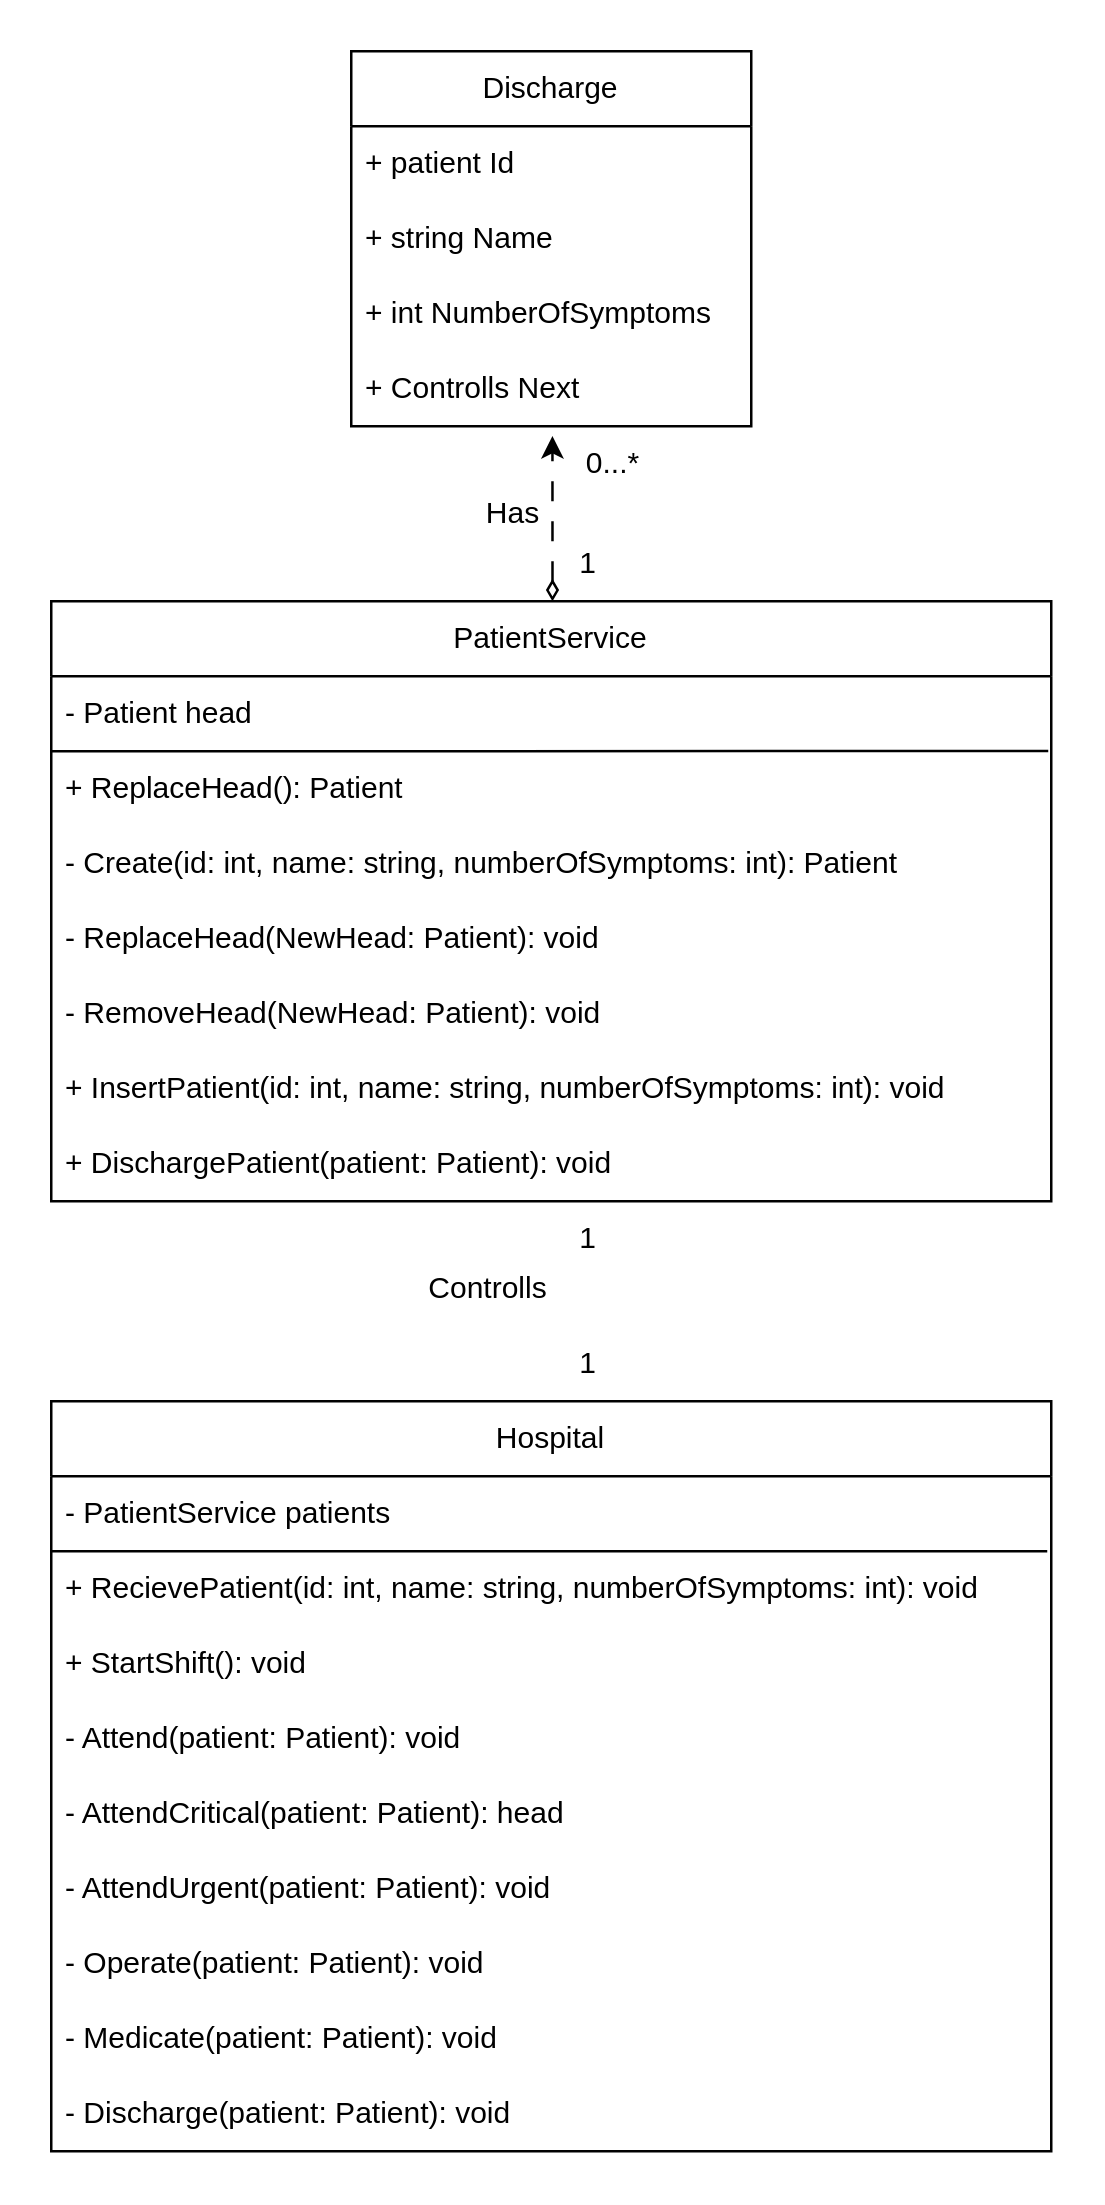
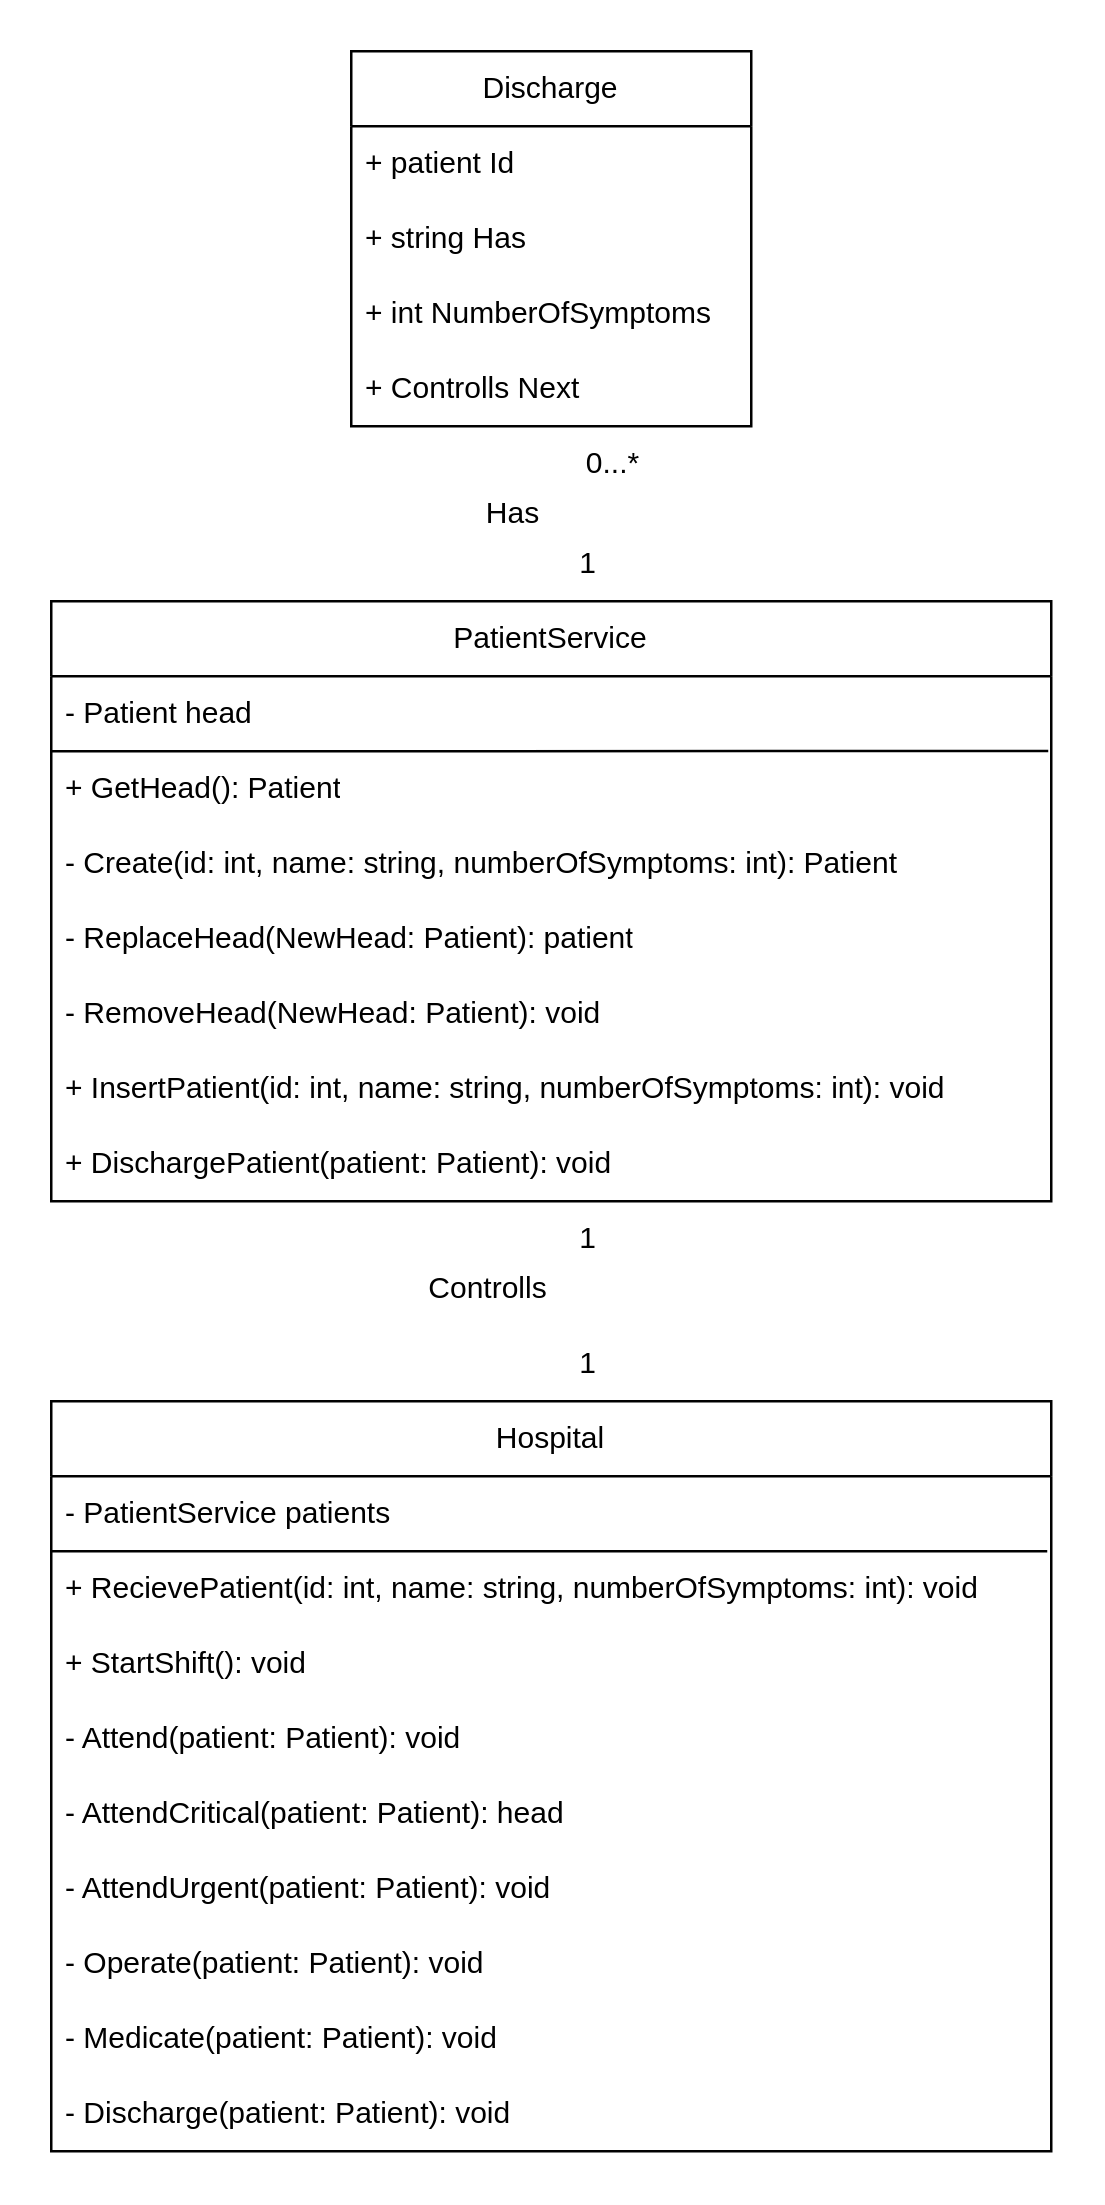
  <mxCell id="0" />
  <mxCell id="1" parent="0" />
  <mxCell id="2" value="Discharge" style="swimlane;fontStyle=0;childLayout=stackLayout;horizontal=1;startSize=30;horizontalStack=0;resizeParent=1;resizeParentMax=0;resizeLast=0;collapsible=1;marginBottom=0;whiteSpace=wrap;html=1;" vertex="1" parent="1"><mxGeometry x="140" y="20" width="160" height="150" as="geometry" /></mxCell>
  <mxCell id="3" value="+ patient Id" style="text;strokeColor=none;fillColor=none;align=left;verticalAlign=middle;spacingLeft=4;spacingRight=4;overflow=hidden;points=[[0,0.5],[1,0.5]];portConstraint=eastwest;rotatable=0;whiteSpace=wrap;html=1;" vertex="1" parent="2"><mxGeometry y="30" width="160" height="30" as="geometry" /></mxCell>
- <mxCell id="4" value="+ string Name" style="text;strokeColor=none;fillColor=none;align=left;verticalAlign=middle;spacingLeft=4;spacingRight=4;overflow=hidden;points=[[0,0.5],[1,0.5]];portConstraint=eastwest;rotatable=0;whiteSpace=wrap;html=1;" vertex="1" parent="2"><mxGeometry y="60" width="160" height="30" as="geometry" /></mxCell>
+ <mxCell id="4" value="+ string Has" style="text;strokeColor=none;fillColor=none;align=left;verticalAlign=middle;spacingLeft=4;spacingRight=4;overflow=hidden;points=[[0,0.5],[1,0.5]];portConstraint=eastwest;rotatable=0;whiteSpace=wrap;html=1;" vertex="1" parent="2"><mxGeometry y="60" width="160" height="30" as="geometry" /></mxCell>
  <mxCell id="5" value="+ int NumberOfSymptoms" style="text;strokeColor=none;fillColor=none;align=left;verticalAlign=middle;spacingLeft=4;spacingRight=4;overflow=hidden;points=[[0,0.5],[1,0.5]];portConstraint=eastwest;rotatable=0;whiteSpace=wrap;html=1;" vertex="1" parent="2"><mxGeometry y="90" width="160" height="30" as="geometry" /></mxCell>
  <mxCell id="6" value="+ Controlls Next" style="text;strokeColor=none;fillColor=none;align=left;verticalAlign=middle;spacingLeft=4;spacingRight=4;overflow=hidden;points=[[0,0.5],[1,0.5]];portConstraint=eastwest;rotatable=0;whiteSpace=wrap;html=1;" vertex="1" parent="2"><mxGeometry y="120" width="160" height="30" as="geometry" /></mxCell>
- <mxCell id="7" style="edgeStyle=orthogonalEdgeStyle;rounded=0;orthogonalLoop=1;jettySize=auto;html=1;exitX=0.5;exitY=0;exitDx=0;exitDy=0;entryX=0.503;entryY=1.13;entryDx=0;entryDy=0;entryPerimeter=0;dashed=1;dashPattern=8 8;startArrow=diamondThin;startFill=0;" edge="1" parent="1" source="8" target="6"><mxGeometry relative="1" as="geometry"><Array as="points"><mxPoint x="220" y="174" /></Array></mxGeometry></mxCell>
  <mxCell id="8" value="PatientService" style="swimlane;fontStyle=0;childLayout=stackLayout;horizontal=1;startSize=30;horizontalStack=0;resizeParent=1;resizeParentMax=0;resizeLast=0;collapsible=1;marginBottom=0;whiteSpace=wrap;html=1;" vertex="1" parent="1"><mxGeometry x="20" y="240" width="400" height="240" as="geometry" /></mxCell>
  <mxCell id="9" value="" style="endArrow=none;html=1;rounded=0;entryX=0.997;entryY=0.997;entryDx=0;entryDy=0;entryPerimeter=0;" edge="1" parent="8" target="10"><mxGeometry width="50" height="50" relative="1" as="geometry"><mxPoint y="60" as="sourcePoint" /><mxPoint x="50" y="10" as="targetPoint" /></mxGeometry></mxCell>
  <mxCell id="10" value="- Patient head" style="text;strokeColor=none;fillColor=none;align=left;verticalAlign=middle;spacingLeft=4;spacingRight=4;overflow=hidden;points=[[0,0.5],[1,0.5]];portConstraint=eastwest;rotatable=0;whiteSpace=wrap;html=1;" vertex="1" parent="8"><mxGeometry y="30" width="400" height="30" as="geometry" /></mxCell>
- <mxCell id="11" value="+ ReplaceHead(): Patient" style="text;strokeColor=none;fillColor=none;align=left;verticalAlign=middle;spacingLeft=4;spacingRight=4;overflow=hidden;points=[[0,0.5],[1,0.5]];portConstraint=eastwest;rotatable=0;whiteSpace=wrap;html=1;" vertex="1" parent="8"><mxGeometry y="60" width="400" height="30" as="geometry" /></mxCell>
+ <mxCell id="11" value="+ GetHead(): Patient" style="text;strokeColor=none;fillColor=none;align=left;verticalAlign=middle;spacingLeft=4;spacingRight=4;overflow=hidden;points=[[0,0.5],[1,0.5]];portConstraint=eastwest;rotatable=0;whiteSpace=wrap;html=1;" vertex="1" parent="8"><mxGeometry y="60" width="400" height="30" as="geometry" /></mxCell>
  <mxCell id="12" value="- Create(id: int, name: string, numberOfSymptoms: int): Patient" style="text;strokeColor=none;fillColor=none;align=left;verticalAlign=middle;spacingLeft=4;spacingRight=4;overflow=hidden;points=[[0,0.5],[1,0.5]];portConstraint=eastwest;rotatable=0;whiteSpace=wrap;html=1;" vertex="1" parent="8"><mxGeometry y="90" width="400" height="30" as="geometry" /></mxCell>
- <mxCell id="13" value="- ReplaceHead(NewHead: Patient): void" style="text;strokeColor=none;fillColor=none;align=left;verticalAlign=middle;spacingLeft=4;spacingRight=4;overflow=hidden;points=[[0,0.5],[1,0.5]];portConstraint=eastwest;rotatable=0;whiteSpace=wrap;html=1;" vertex="1" parent="8"><mxGeometry y="120" width="400" height="30" as="geometry" /></mxCell>
+ <mxCell id="13" value="- ReplaceHead(NewHead: Patient): patient" style="text;strokeColor=none;fillColor=none;align=left;verticalAlign=middle;spacingLeft=4;spacingRight=4;overflow=hidden;points=[[0,0.5],[1,0.5]];portConstraint=eastwest;rotatable=0;whiteSpace=wrap;html=1;" vertex="1" parent="8"><mxGeometry y="120" width="400" height="30" as="geometry" /></mxCell>
  <mxCell id="14" value="- RemoveHead(NewHead: Patient): void" style="text;strokeColor=none;fillColor=none;align=left;verticalAlign=middle;spacingLeft=4;spacingRight=4;overflow=hidden;points=[[0,0.5],[1,0.5]];portConstraint=eastwest;rotatable=0;whiteSpace=wrap;html=1;" vertex="1" parent="8"><mxGeometry y="150" width="400" height="30" as="geometry" /></mxCell>
  <mxCell id="15" value="+ InsertPatient(id: int, name: string, numberOfSymptoms: int): void" style="text;strokeColor=none;fillColor=none;align=left;verticalAlign=middle;spacingLeft=4;spacingRight=4;overflow=hidden;points=[[0,0.5],[1,0.5]];portConstraint=eastwest;rotatable=0;whiteSpace=wrap;html=1;" vertex="1" parent="8"><mxGeometry y="180" width="400" height="30" as="geometry" /></mxCell>
  <mxCell id="16" value="+ DischargePatient(patient: Patient): void" style="text;strokeColor=none;fillColor=none;align=left;verticalAlign=middle;spacingLeft=4;spacingRight=4;overflow=hidden;points=[[0,0.5],[1,0.5]];portConstraint=eastwest;rotatable=0;whiteSpace=wrap;html=1;" vertex="1" parent="8"><mxGeometry y="210" width="400" height="30" as="geometry" /></mxCell>
  <mxCell id="17" value="Hospital" style="swimlane;fontStyle=0;childLayout=stackLayout;horizontal=1;startSize=30;horizontalStack=0;resizeParent=1;resizeParentMax=0;resizeLast=0;collapsible=1;marginBottom=0;whiteSpace=wrap;html=1;" vertex="1" parent="1"><mxGeometry x="20" y="560" width="400" height="300" as="geometry" /></mxCell>
  <mxCell id="18" value="" style="endArrow=none;html=1;rounded=0;entryX=0.996;entryY=0.999;entryDx=0;entryDy=0;entryPerimeter=0;" edge="1" parent="17" target="19"><mxGeometry width="50" height="50" relative="1" as="geometry"><mxPoint y="60" as="sourcePoint" /><mxPoint x="50" y="10" as="targetPoint" /></mxGeometry></mxCell>
  <mxCell id="19" value="- PatientService patients" style="text;strokeColor=none;fillColor=none;align=left;verticalAlign=middle;spacingLeft=4;spacingRight=4;overflow=hidden;points=[[0,0.5],[1,0.5]];portConstraint=eastwest;rotatable=0;whiteSpace=wrap;html=1;" vertex="1" parent="17"><mxGeometry y="30" width="400" height="30" as="geometry" /></mxCell>
  <mxCell id="20" value="+ RecievePatient(id: int, name: string, numberOfSymptoms: int): void" style="text;strokeColor=none;fillColor=none;align=left;verticalAlign=middle;spacingLeft=4;spacingRight=4;overflow=hidden;points=[[0,0.5],[1,0.5]];portConstraint=eastwest;rotatable=0;whiteSpace=wrap;html=1;" vertex="1" parent="17"><mxGeometry y="60" width="400" height="30" as="geometry" /></mxCell>
  <mxCell id="21" value="+ StartShift(): void" style="text;strokeColor=none;fillColor=none;align=left;verticalAlign=middle;spacingLeft=4;spacingRight=4;overflow=hidden;points=[[0,0.5],[1,0.5]];portConstraint=eastwest;rotatable=0;whiteSpace=wrap;html=1;" vertex="1" parent="17"><mxGeometry y="90" width="400" height="30" as="geometry" /></mxCell>
  <mxCell id="22" value="- Attend(patient: Patient): void" style="text;strokeColor=none;fillColor=none;align=left;verticalAlign=middle;spacingLeft=4;spacingRight=4;overflow=hidden;points=[[0,0.5],[1,0.5]];portConstraint=eastwest;rotatable=0;whiteSpace=wrap;html=1;" vertex="1" parent="17"><mxGeometry y="120" width="400" height="30" as="geometry" /></mxCell>
  <mxCell id="23" value="- AttendCritical(patient: Patient): head" style="text;strokeColor=none;fillColor=none;align=left;verticalAlign=middle;spacingLeft=4;spacingRight=4;overflow=hidden;points=[[0,0.5],[1,0.5]];portConstraint=eastwest;rotatable=0;whiteSpace=wrap;html=1;" vertex="1" parent="17"><mxGeometry y="150" width="400" height="30" as="geometry" /></mxCell>
  <mxCell id="24" value="- AttendUrgent(patient: Patient): void" style="text;strokeColor=none;fillColor=none;align=left;verticalAlign=middle;spacingLeft=4;spacingRight=4;overflow=hidden;points=[[0,0.5],[1,0.5]];portConstraint=eastwest;rotatable=0;whiteSpace=wrap;html=1;" vertex="1" parent="17"><mxGeometry y="180" width="400" height="30" as="geometry" /></mxCell>
  <mxCell id="25" value="- Operate(patient: Patient): void" style="text;strokeColor=none;fillColor=none;align=left;verticalAlign=middle;spacingLeft=4;spacingRight=4;overflow=hidden;points=[[0,0.5],[1,0.5]];portConstraint=eastwest;rotatable=0;whiteSpace=wrap;html=1;" vertex="1" parent="17"><mxGeometry y="210" width="400" height="30" as="geometry" /></mxCell>
  <mxCell id="26" value="- Medicate(patient: Patient): void" style="text;strokeColor=none;fillColor=none;align=left;verticalAlign=middle;spacingLeft=4;spacingRight=4;overflow=hidden;points=[[0,0.5],[1,0.5]];portConstraint=eastwest;rotatable=0;whiteSpace=wrap;html=1;" vertex="1" parent="17"><mxGeometry y="240" width="400" height="30" as="geometry" /></mxCell>
  <mxCell id="27" value="- Discharge(patient: Patient): void" style="text;strokeColor=none;fillColor=none;align=left;verticalAlign=middle;spacingLeft=4;spacingRight=4;overflow=hidden;points=[[0,0.5],[1,0.5]];portConstraint=eastwest;rotatable=0;whiteSpace=wrap;html=1;" vertex="1" parent="17"><mxGeometry y="270" width="400" height="30" as="geometry" /></mxCell>
  <mxCell id="28" value="1" style="text;html=1;strokeColor=none;fillColor=none;align=center;verticalAlign=middle;whiteSpace=wrap;rounded=0;" vertex="1" parent="1"><mxGeometry x="230" y="210" width="10" height="30" as="geometry" /></mxCell>
  <mxCell id="29" value="0...*" style="text;html=1;strokeColor=none;fillColor=none;align=center;verticalAlign=middle;whiteSpace=wrap;rounded=0;" vertex="1" parent="1"><mxGeometry x="240" y="170" width="10" height="30" as="geometry" /></mxCell>
  <mxCell id="30" value="Has" style="text;html=1;strokeColor=none;fillColor=none;align=center;verticalAlign=middle;whiteSpace=wrap;rounded=0;" vertex="1" parent="1"><mxGeometry x="200" y="190" width="10" height="30" as="geometry" /></mxCell>
  <mxCell id="31" value="1" style="text;html=1;strokeColor=none;fillColor=none;align=center;verticalAlign=middle;whiteSpace=wrap;rounded=0;" vertex="1" parent="1"><mxGeometry x="230" y="530" width="10" height="30" as="geometry" /></mxCell>
  <mxCell id="32" value="1" style="text;html=1;strokeColor=none;fillColor=none;align=center;verticalAlign=middle;whiteSpace=wrap;rounded=0;" vertex="1" parent="1"><mxGeometry x="230" y="480" width="10" height="30" as="geometry" /></mxCell>
  <mxCell id="33" value="Controlls" style="text;html=1;strokeColor=none;fillColor=none;align=center;verticalAlign=middle;whiteSpace=wrap;rounded=0;" vertex="1" parent="1"><mxGeometry x="190" y="500" width="10" height="30" as="geometry" /></mxCell>
